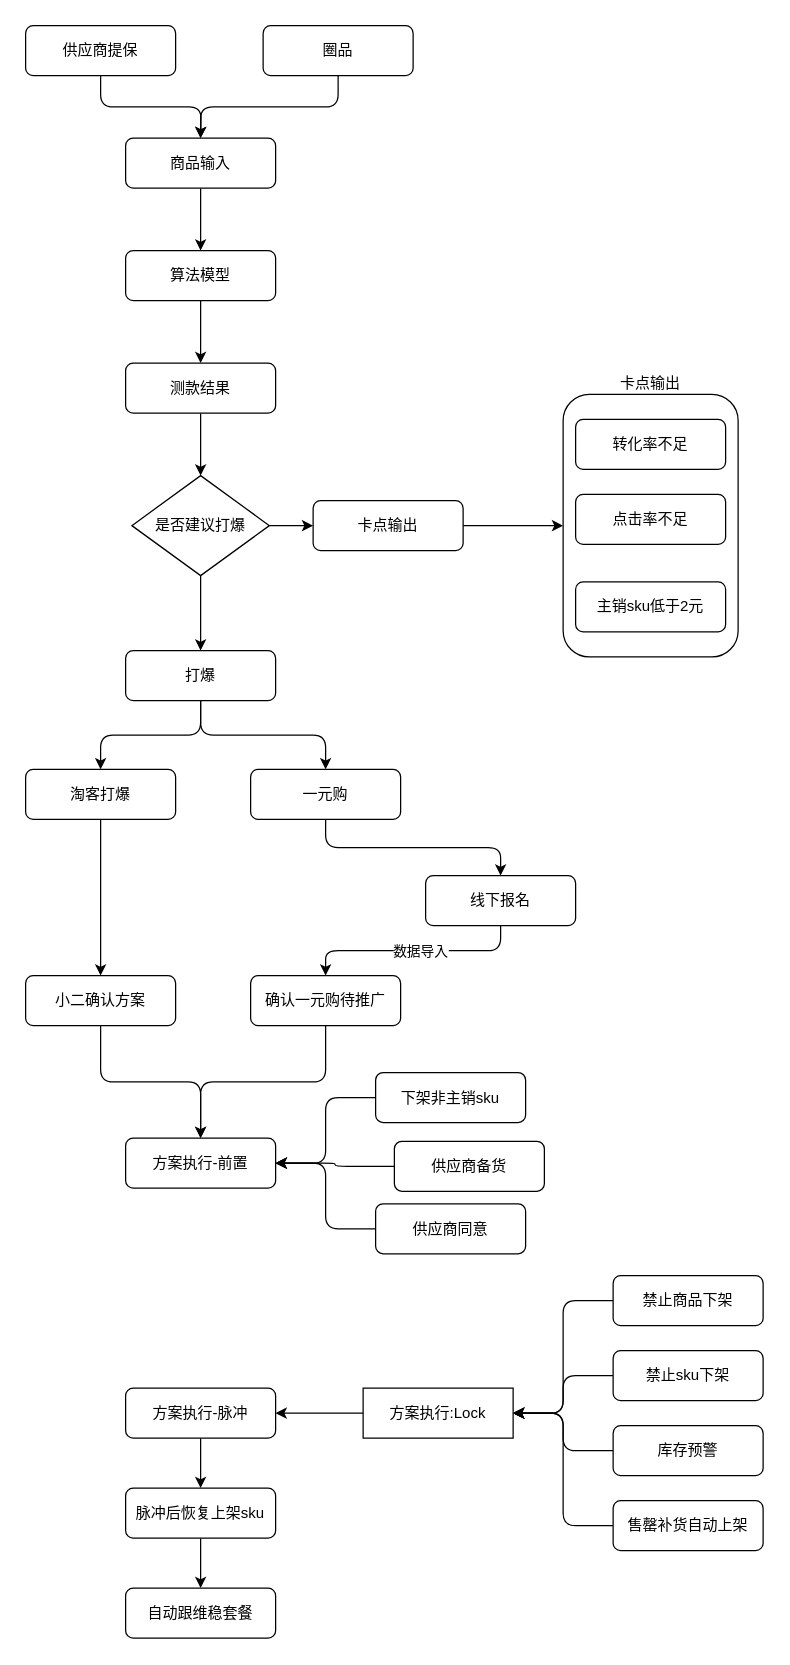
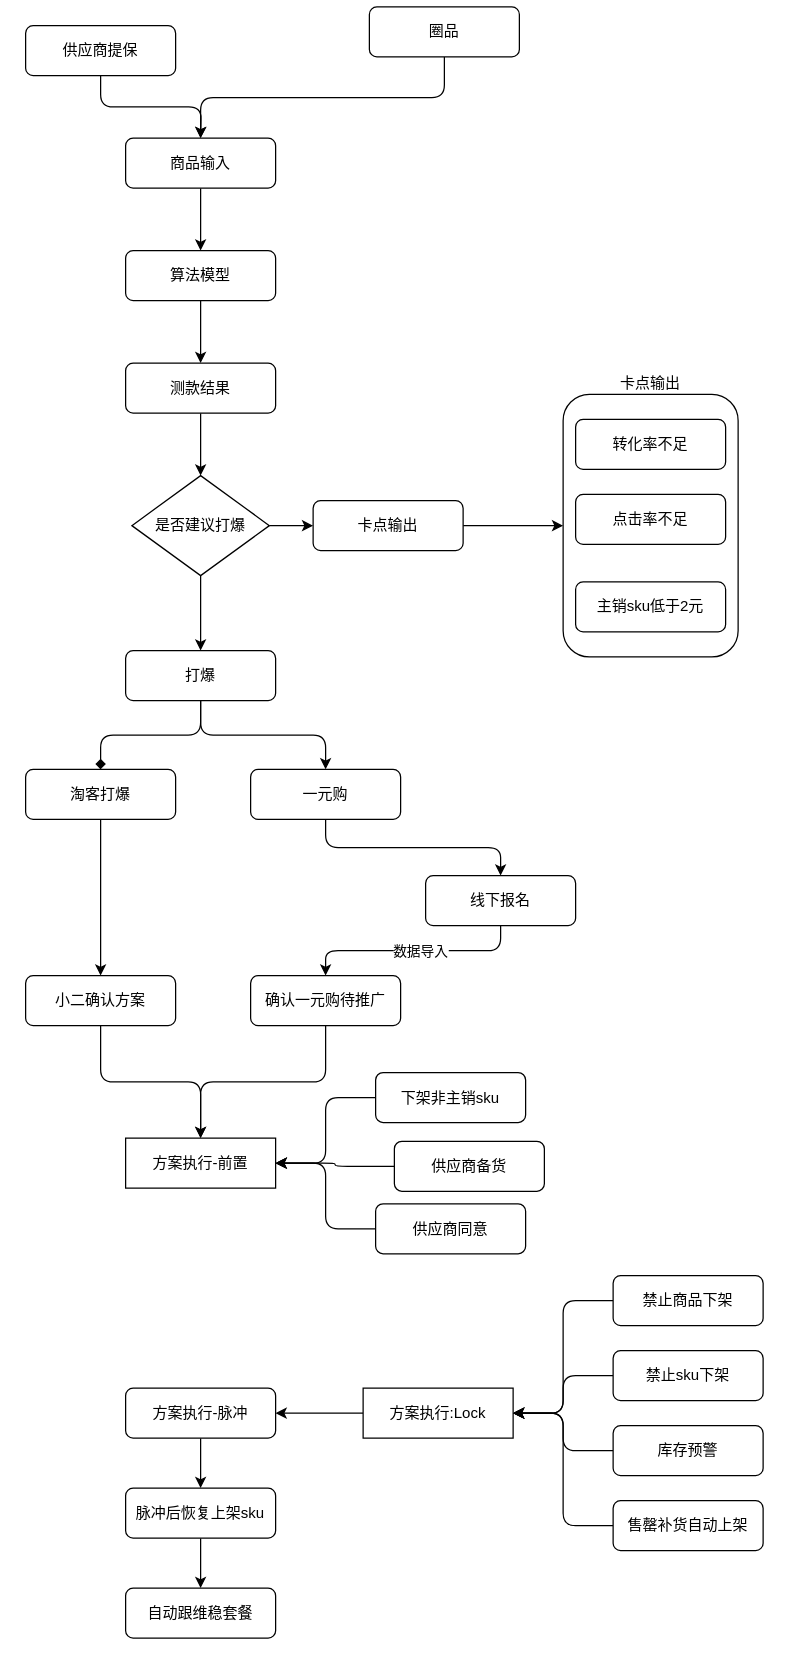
  <mxCell id="0" />
  <mxCell id="1" parent="0" />
  <mxCell id="2" value="卡点输出" style="rounded=1;whiteSpace=wrap;html=1;fontSize=12;glass=0;strokeWidth=1;shadow=0;labelPosition=center;verticalLabelPosition=top;align=center;verticalAlign=bottom;" parent="1" vertex="1"><mxGeometry x="450" y="315" width="140" height="210" as="geometry" /></mxCell>
  <mxCell id="3" style="edgeStyle=orthogonalEdgeStyle;rounded=1;orthogonalLoop=1;jettySize=auto;html=1;exitX=0.5;exitY=1;exitDx=0;exitDy=0;" parent="1" source="4" target="11" edge="1"><mxGeometry relative="1" as="geometry" /></mxCell>
  <mxCell id="4" value="商品输入" style="rounded=1;whiteSpace=wrap;html=1;fontSize=12;glass=0;strokeWidth=1;shadow=0;" parent="1" vertex="1"><mxGeometry x="100" y="110" width="120" height="40" as="geometry" /></mxCell>
  <mxCell id="5" value="No" style="rounded=0;html=1;jettySize=auto;orthogonalLoop=1;fontSize=11;endArrow=block;endFill=0;endSize=8;strokeWidth=1;shadow=0;labelBackgroundColor=none;edgeStyle=orthogonalEdgeStyle;" parent="1" edge="1"><mxGeometry x="0.333" y="20" relative="1" as="geometry"><mxPoint as="offset" /><mxPoint x="160" y="400" as="sourcePoint" /></mxGeometry></mxCell>
  <mxCell id="6" style="edgeStyle=orthogonalEdgeStyle;rounded=1;orthogonalLoop=1;jettySize=auto;html=1;exitX=0.5;exitY=1;exitDx=0;exitDy=0;" parent="1" source="7" edge="1"><mxGeometry relative="1" as="geometry"><mxPoint x="160" y="110" as="targetPoint" /></mxGeometry></mxCell>
  <mxCell id="7" value="供应商提保" style="rounded=1;whiteSpace=wrap;html=1;fontSize=12;glass=0;strokeWidth=1;shadow=0;" parent="1" vertex="1"><mxGeometry x="20" y="20" width="120" height="40" as="geometry" /></mxCell>
  <mxCell id="8" style="edgeStyle=orthogonalEdgeStyle;rounded=1;orthogonalLoop=1;jettySize=auto;html=1;exitX=0.5;exitY=1;exitDx=0;exitDy=0;entryX=0.5;entryY=0;entryDx=0;entryDy=0;" parent="1" source="9" target="4" edge="1"><mxGeometry relative="1" as="geometry" /></mxCell>
- <mxCell id="9" value="圈品" style="rounded=1;whiteSpace=wrap;html=1;fontSize=12;glass=0;strokeWidth=1;shadow=0;" parent="1" vertex="1"><mxGeometry x="210" y="20" width="120" height="40" as="geometry" /></mxCell>
+ <mxCell id="9" value="圈品" style="rounded=1;whiteSpace=wrap;html=1;fontSize=12;glass=0;strokeWidth=1;shadow=0;" parent="1" vertex="1"><mxGeometry x="295" y="5" width="120" height="40" as="geometry" /></mxCell>
  <mxCell id="10" style="edgeStyle=orthogonalEdgeStyle;rounded=1;orthogonalLoop=1;jettySize=auto;html=1;exitX=0.5;exitY=1;exitDx=0;exitDy=0;" parent="1" source="11" target="13" edge="1"><mxGeometry relative="1" as="geometry" /></mxCell>
  <mxCell id="11" value="算法模型" style="rounded=1;whiteSpace=wrap;html=1;fontSize=12;glass=0;strokeWidth=1;shadow=0;" parent="1" vertex="1"><mxGeometry x="100" y="200" width="120" height="40" as="geometry" /></mxCell>
  <mxCell id="12" style="edgeStyle=orthogonalEdgeStyle;rounded=1;orthogonalLoop=1;jettySize=auto;html=1;exitX=0.5;exitY=1;exitDx=0;exitDy=0;entryX=0.5;entryY=0;entryDx=0;entryDy=0;" parent="1" source="13" target="16" edge="1"><mxGeometry relative="1" as="geometry" /></mxCell>
  <mxCell id="13" value="测款结果" style="rounded=1;whiteSpace=wrap;html=1;fontSize=12;glass=0;strokeWidth=1;shadow=0;" parent="1" vertex="1"><mxGeometry x="100" y="290" width="120" height="40" as="geometry" /></mxCell>
  <mxCell id="14" style="edgeStyle=orthogonalEdgeStyle;rounded=1;orthogonalLoop=1;jettySize=auto;html=1;exitX=1;exitY=0.5;exitDx=0;exitDy=0;entryX=0;entryY=0.5;entryDx=0;entryDy=0;" parent="1" source="16" target="18" edge="1"><mxGeometry relative="1" as="geometry" /></mxCell>
  <mxCell id="15" style="edgeStyle=orthogonalEdgeStyle;rounded=1;orthogonalLoop=1;jettySize=auto;html=1;exitX=0.5;exitY=1;exitDx=0;exitDy=0;entryX=0.5;entryY=0;entryDx=0;entryDy=0;" parent="1" source="16" target="24" edge="1"><mxGeometry relative="1" as="geometry" /></mxCell>
  <mxCell id="16" value="是否建议打爆" style="rhombus;whiteSpace=wrap;html=1;" parent="1" vertex="1"><mxGeometry x="105" y="380" width="110" height="80" as="geometry" /></mxCell>
  <mxCell id="17" style="edgeStyle=orthogonalEdgeStyle;rounded=1;orthogonalLoop=1;jettySize=auto;html=1;exitX=1;exitY=0.5;exitDx=0;exitDy=0;entryX=0;entryY=0.5;entryDx=0;entryDy=0;" parent="1" source="18" target="2" edge="1"><mxGeometry relative="1" as="geometry" /></mxCell>
  <mxCell id="18" value="卡点输出" style="rounded=1;whiteSpace=wrap;html=1;fontSize=12;glass=0;strokeWidth=1;shadow=0;" parent="1" vertex="1"><mxGeometry x="250" y="400" width="120" height="40" as="geometry" /></mxCell>
  <mxCell id="19" value="转化率不足" style="rounded=1;whiteSpace=wrap;html=1;fontSize=12;glass=0;strokeWidth=1;shadow=0;" parent="1" vertex="1"><mxGeometry x="460" y="335" width="120" height="40" as="geometry" /></mxCell>
  <mxCell id="20" value="点击率不足" style="rounded=1;whiteSpace=wrap;html=1;fontSize=12;glass=0;strokeWidth=1;shadow=0;" parent="1" vertex="1"><mxGeometry x="460" y="395" width="120" height="40" as="geometry" /></mxCell>
  <mxCell id="21" value="主销sku低于2元" style="rounded=1;whiteSpace=wrap;html=1;fontSize=12;glass=0;strokeWidth=1;shadow=0;" parent="1" vertex="1"><mxGeometry x="460" y="465" width="120" height="40" as="geometry" /></mxCell>
  <mxCell id="22" style="edgeStyle=orthogonalEdgeStyle;rounded=1;orthogonalLoop=1;jettySize=auto;html=1;exitX=0.5;exitY=1;exitDx=0;exitDy=0;" parent="1" source="24" target="28" edge="1"><mxGeometry relative="1" as="geometry" /></mxCell>
- <mxCell id="23" style="edgeStyle=orthogonalEdgeStyle;rounded=1;orthogonalLoop=1;jettySize=auto;html=1;exitX=0.5;exitY=1;exitDx=0;exitDy=0;entryX=0.5;entryY=0;entryDx=0;entryDy=0;" parent="1" source="24" target="26" edge="1"><mxGeometry relative="1" as="geometry" /></mxCell>
+ <mxCell id="23" style="edgeStyle=orthogonalEdgeStyle;rounded=1;orthogonalLoop=1;jettySize=auto;html=1;exitX=0.5;exitY=1;exitDx=0;exitDy=0;entryX=0.5;entryY=0;entryDx=0;entryDy=0;endArrow=diamond;" parent="1" source="24" target="26" edge="1"><mxGeometry relative="1" as="geometry" /></mxCell>
  <mxCell id="24" value="打爆" style="rounded=1;whiteSpace=wrap;html=1;fontSize=12;glass=0;strokeWidth=1;shadow=0;" parent="1" vertex="1"><mxGeometry x="100" y="520" width="120" height="40" as="geometry" /></mxCell>
  <mxCell id="25" style="edgeStyle=orthogonalEdgeStyle;rounded=1;orthogonalLoop=1;jettySize=auto;html=1;exitX=0.5;exitY=1;exitDx=0;exitDy=0;entryX=0.5;entryY=0;entryDx=0;entryDy=0;" parent="1" source="26" target="35" edge="1"><mxGeometry relative="1" as="geometry" /></mxCell>
  <mxCell id="26" value="淘客打爆" style="rounded=1;whiteSpace=wrap;html=1;fontSize=12;glass=0;strokeWidth=1;shadow=0;" parent="1" vertex="1"><mxGeometry x="20" y="615" width="120" height="40" as="geometry" /></mxCell>
  <mxCell id="27" style="edgeStyle=orthogonalEdgeStyle;rounded=1;orthogonalLoop=1;jettySize=auto;html=1;exitX=0.5;exitY=1;exitDx=0;exitDy=0;entryX=0.5;entryY=0;entryDx=0;entryDy=0;" parent="1" source="28" target="31" edge="1"><mxGeometry relative="1" as="geometry" /></mxCell>
  <mxCell id="28" value="一元购" style="rounded=1;whiteSpace=wrap;html=1;fontSize=12;glass=0;strokeWidth=1;shadow=0;" parent="1" vertex="1"><mxGeometry x="200" y="615" width="120" height="40" as="geometry" /></mxCell>
  <mxCell id="29" style="edgeStyle=orthogonalEdgeStyle;rounded=1;orthogonalLoop=1;jettySize=auto;html=1;exitX=0.5;exitY=1;exitDx=0;exitDy=0;entryX=0.5;entryY=0;entryDx=0;entryDy=0;" parent="1" source="31" target="33" edge="1"><mxGeometry relative="1" as="geometry" /></mxCell>
  <mxCell id="30" value="数据导入" style="edgeLabel;html=1;align=center;verticalAlign=middle;resizable=0;points=[];" parent="29" vertex="1" connectable="0"><mxGeometry x="-0.056" relative="1" as="geometry"><mxPoint as="offset" /></mxGeometry></mxCell>
  <mxCell id="31" value="线下报名" style="rounded=1;whiteSpace=wrap;html=1;fontSize=12;glass=0;strokeWidth=1;shadow=0;" parent="1" vertex="1"><mxGeometry x="340" y="700" width="120" height="40" as="geometry" /></mxCell>
  <mxCell id="32" style="edgeStyle=orthogonalEdgeStyle;rounded=1;orthogonalLoop=1;jettySize=auto;html=1;exitX=0.5;exitY=1;exitDx=0;exitDy=0;entryX=0.5;entryY=0;entryDx=0;entryDy=0;" parent="1" source="33" target="44" edge="1"><mxGeometry relative="1" as="geometry" /></mxCell>
  <mxCell id="33" value="确认一元购待推广" style="rounded=1;whiteSpace=wrap;html=1;fontSize=12;glass=0;strokeWidth=1;shadow=0;" parent="1" vertex="1"><mxGeometry x="200" y="780" width="120" height="40" as="geometry" /></mxCell>
  <mxCell id="34" style="edgeStyle=orthogonalEdgeStyle;rounded=1;orthogonalLoop=1;jettySize=auto;html=1;exitX=0.5;exitY=1;exitDx=0;exitDy=0;" parent="1" source="35" target="44" edge="1"><mxGeometry relative="1" as="geometry" /></mxCell>
  <mxCell id="35" value="小二确认方案" style="rounded=1;whiteSpace=wrap;html=1;fontSize=12;glass=0;strokeWidth=1;shadow=0;" parent="1" vertex="1"><mxGeometry x="20" y="780" width="120" height="40" as="geometry" /></mxCell>
  <mxCell id="36" style="edgeStyle=orthogonalEdgeStyle;rounded=1;orthogonalLoop=1;jettySize=auto;html=1;exitX=0.5;exitY=1;exitDx=0;exitDy=0;entryX=0.5;entryY=0;entryDx=0;entryDy=0;" parent="1" source="37" target="41" edge="1"><mxGeometry relative="1" as="geometry" /></mxCell>
  <mxCell id="37" value="方案执行-脉冲" style="rounded=1;whiteSpace=wrap;html=1;fontSize=12;glass=0;strokeWidth=1;shadow=0;" parent="1" vertex="1"><mxGeometry x="100" y="1110" width="120" height="40" as="geometry" /></mxCell>
  <mxCell id="38" style="edgeStyle=orthogonalEdgeStyle;rounded=1;orthogonalLoop=1;jettySize=auto;html=1;exitX=0;exitY=0.5;exitDx=0;exitDy=0;entryX=1;entryY=0.5;entryDx=0;entryDy=0;" parent="1" source="39" target="37" edge="1"><mxGeometry relative="1" as="geometry" /></mxCell>
  <mxCell id="39" value="方案执行:Lock" style="whiteSpace=wrap;html=1;fontSize=12;glass=0;strokeWidth=1;shadow=0;rounded=0;" parent="1" vertex="1"><mxGeometry x="290" y="1110" width="120" height="40" as="geometry" /></mxCell>
  <mxCell id="40" style="edgeStyle=orthogonalEdgeStyle;rounded=1;orthogonalLoop=1;jettySize=auto;html=1;exitX=0.5;exitY=1;exitDx=0;exitDy=0;entryX=0.5;entryY=0;entryDx=0;entryDy=0;" parent="1" source="41" target="57" edge="1"><mxGeometry relative="1" as="geometry" /></mxCell>
  <mxCell id="41" value="脉冲后恢复上架sku" style="rounded=1;whiteSpace=wrap;html=1;fontSize=12;glass=0;strokeWidth=1;shadow=0;" parent="1" vertex="1"><mxGeometry x="100" y="1190" width="120" height="40" as="geometry" /></mxCell>
  <mxCell id="42" style="edgeStyle=orthogonalEdgeStyle;rounded=1;orthogonalLoop=1;jettySize=auto;html=1;exitX=0;exitY=0.5;exitDx=0;exitDy=0;entryX=1;entryY=0.5;entryDx=0;entryDy=0;" parent="1" source="43" target="39" edge="1"><mxGeometry relative="1" as="geometry" /></mxCell>
  <mxCell id="43" value="禁止商品下架" style="rounded=1;whiteSpace=wrap;html=1;fontSize=12;glass=0;strokeWidth=1;shadow=0;" parent="1" vertex="1"><mxGeometry x="490" y="1020" width="120" height="40" as="geometry" /></mxCell>
- <mxCell id="44" value="方案执行-前置" style="rounded=1;whiteSpace=wrap;html=1;fontSize=12;glass=0;strokeWidth=1;shadow=0;" parent="1" vertex="1"><mxGeometry x="100" y="910" width="120" height="40" as="geometry" /></mxCell>
+ <mxCell id="44" value="方案执行-前置" style="whiteSpace=wrap;html=1;fontSize=12;glass=0;strokeWidth=1;shadow=0;rounded=0;" parent="1" vertex="1"><mxGeometry x="100" y="910" width="120" height="40" as="geometry" /></mxCell>
  <mxCell id="45" style="edgeStyle=orthogonalEdgeStyle;rounded=1;orthogonalLoop=1;jettySize=auto;html=1;exitX=0;exitY=0.5;exitDx=0;exitDy=0;entryX=1;entryY=0.5;entryDx=0;entryDy=0;" parent="1" source="46" target="44" edge="1"><mxGeometry relative="1" as="geometry" /></mxCell>
  <mxCell id="46" value="供应商备货" style="rounded=1;whiteSpace=wrap;html=1;fontSize=12;glass=0;strokeWidth=1;shadow=0;" parent="1" vertex="1"><mxGeometry x="315" y="912.5" width="120" height="40" as="geometry" /></mxCell>
  <mxCell id="47" style="edgeStyle=orthogonalEdgeStyle;rounded=1;orthogonalLoop=1;jettySize=auto;html=1;exitX=0;exitY=0.5;exitDx=0;exitDy=0;entryX=1;entryY=0.5;entryDx=0;entryDy=0;" parent="1" source="48" target="44" edge="1"><mxGeometry relative="1" as="geometry" /></mxCell>
  <mxCell id="48" value="供应商同意" style="rounded=1;whiteSpace=wrap;html=1;fontSize=12;glass=0;strokeWidth=1;shadow=0;" parent="1" vertex="1"><mxGeometry x="300" y="962.5" width="120" height="40" as="geometry" /></mxCell>
  <mxCell id="49" style="edgeStyle=orthogonalEdgeStyle;rounded=1;orthogonalLoop=1;jettySize=auto;html=1;exitX=0;exitY=0.5;exitDx=0;exitDy=0;entryX=1;entryY=0.5;entryDx=0;entryDy=0;" parent="1" source="50" target="39" edge="1"><mxGeometry relative="1" as="geometry" /></mxCell>
  <mxCell id="50" value="禁止sku下架" style="rounded=1;whiteSpace=wrap;html=1;fontSize=12;glass=0;strokeWidth=1;shadow=0;" parent="1" vertex="1"><mxGeometry x="490" y="1080" width="120" height="40" as="geometry" /></mxCell>
  <mxCell id="51" style="edgeStyle=orthogonalEdgeStyle;rounded=1;orthogonalLoop=1;jettySize=auto;html=1;exitX=0;exitY=0.5;exitDx=0;exitDy=0;entryX=1;entryY=0.5;entryDx=0;entryDy=0;" parent="1" source="52" target="39" edge="1"><mxGeometry relative="1" as="geometry" /></mxCell>
  <mxCell id="52" value="库存预警" style="rounded=1;whiteSpace=wrap;html=1;fontSize=12;glass=0;strokeWidth=1;shadow=0;" parent="1" vertex="1"><mxGeometry x="490" y="1140" width="120" height="40" as="geometry" /></mxCell>
  <mxCell id="53" style="edgeStyle=orthogonalEdgeStyle;rounded=1;orthogonalLoop=1;jettySize=auto;html=1;exitX=0;exitY=0.5;exitDx=0;exitDy=0;entryX=1;entryY=0.5;entryDx=0;entryDy=0;" parent="1" source="54" target="39" edge="1"><mxGeometry relative="1" as="geometry"><mxPoint x="430" y="1070" as="targetPoint" /></mxGeometry></mxCell>
  <mxCell id="54" value="售罄补货自动上架" style="rounded=1;whiteSpace=wrap;html=1;fontSize=12;glass=0;strokeWidth=1;shadow=0;" parent="1" vertex="1"><mxGeometry x="490" y="1200" width="120" height="40" as="geometry" /></mxCell>
  <mxCell id="55" style="edgeStyle=orthogonalEdgeStyle;rounded=1;orthogonalLoop=1;jettySize=auto;html=1;exitX=0;exitY=0.5;exitDx=0;exitDy=0;entryX=1;entryY=0.5;entryDx=0;entryDy=0;" parent="1" source="56" target="44" edge="1"><mxGeometry relative="1" as="geometry" /></mxCell>
  <mxCell id="56" value="下架非主销sku" style="rounded=1;whiteSpace=wrap;html=1;fontSize=12;glass=0;strokeWidth=1;shadow=0;" parent="1" vertex="1"><mxGeometry x="300" y="857.5" width="120" height="40" as="geometry" /></mxCell>
  <mxCell id="57" value="自动跟维稳套餐" style="rounded=1;whiteSpace=wrap;html=1;fontSize=12;glass=0;strokeWidth=1;shadow=0;" parent="1" vertex="1"><mxGeometry x="100" y="1270" width="120" height="40" as="geometry" /></mxCell>
